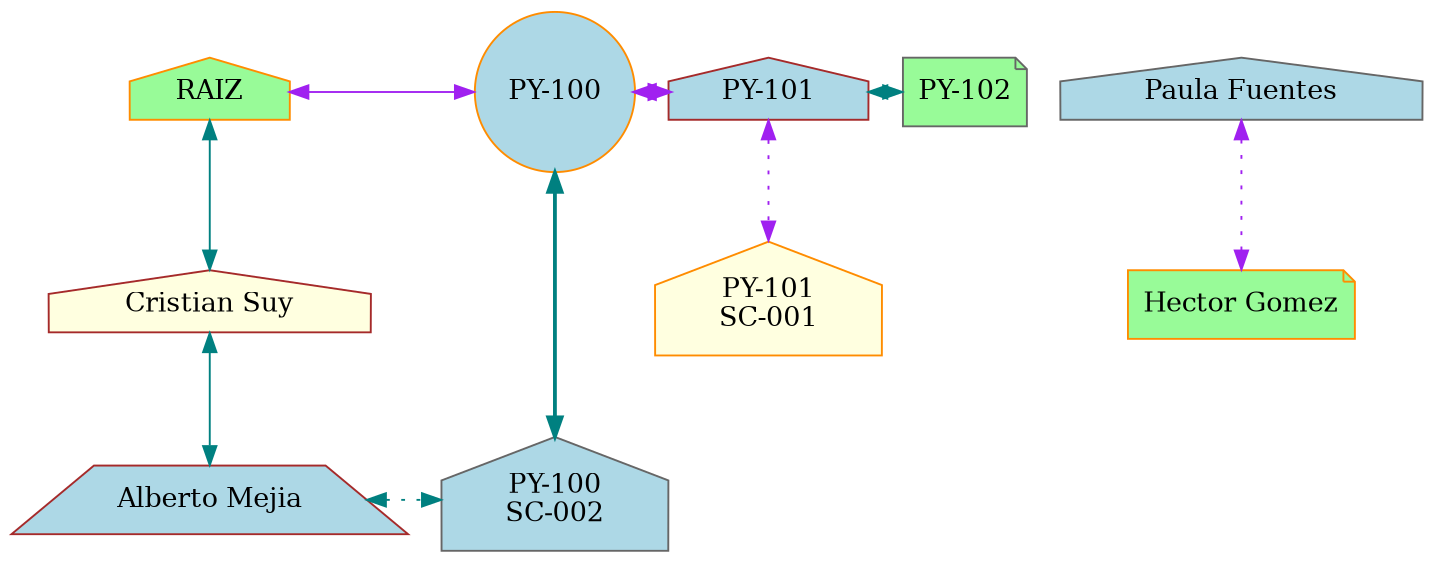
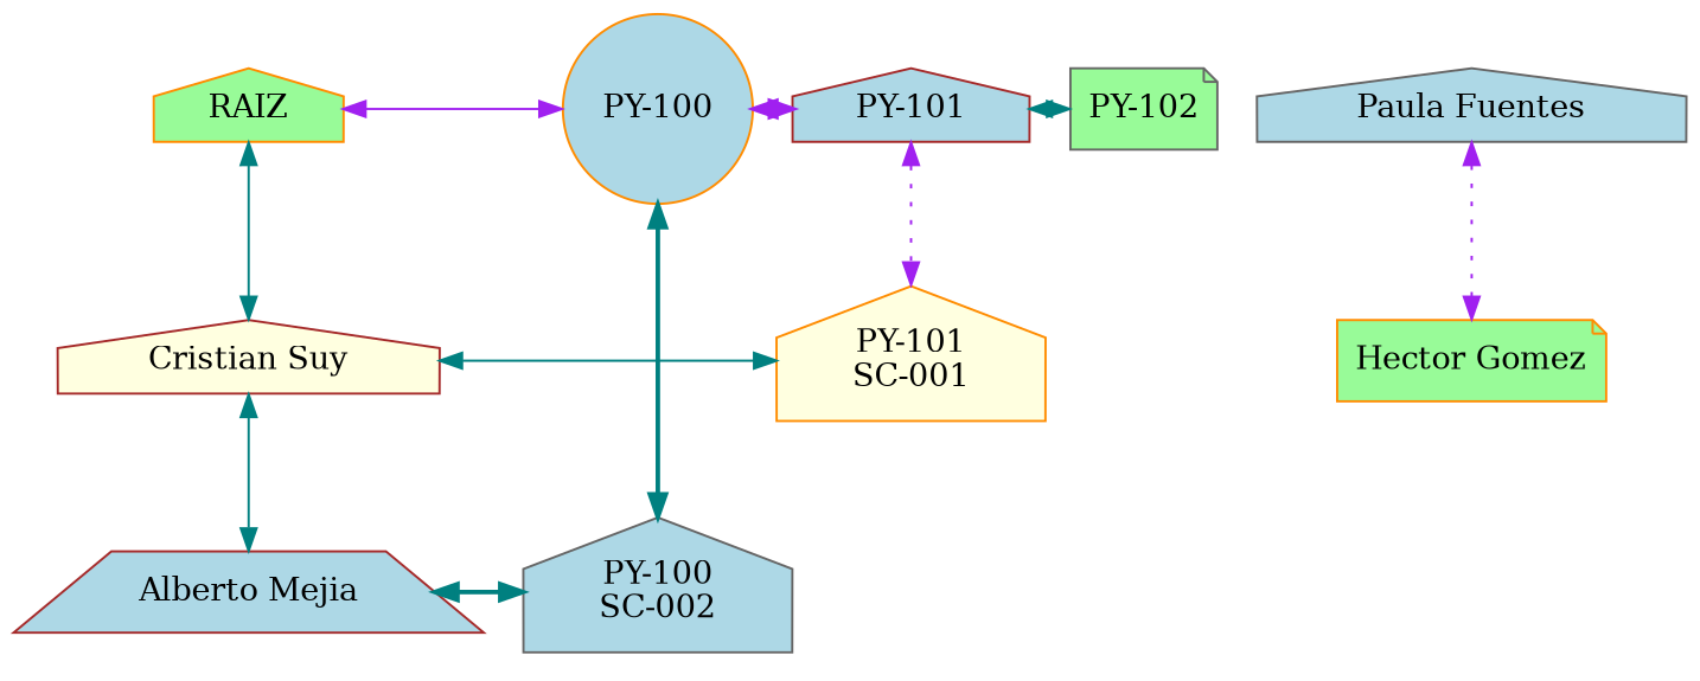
  digraph {
    rankdir=UD
    node [color=darkorange fillcolor=lightblue group=0 shape=house style=filled]
    edge [color=teal dir=both style=solid]
    n1 [fillcolor=palegreen label="RAIZ\n"]
    n2 [group=1 label="PY-100" shape=circle]
    n3 [color=brown group=2 label="PY-101"]
    n4 [color=gray40 fillcolor=palegreen group=3 label="PY-102" shape=note]
    n5 [color=brown fillcolor=lightyellow label="Cristian Suy"]
    n6 [fillcolor=lightyellow group=2 label="PY-101\nSC-001"]
    n7 [color=brown label="Alberto Mejia" shape=trapezium]
    n8 [color=gray40 group=1 label="PY-100\nSC-002"]
    n9 [color=gray40 label="Paula Fuentes"]
    n10 [fillcolor=palegreen label="Hector Gomez" shape=note]
    subgraph sub_1 {
      rank=same
      n1
      n2
      n3
      n4
    }
    subgraph sub_2 {
      rank=same
      n5
      n6
    }
    subgraph sub_3 {
      rank=same
      n7
      n8
    }
    subgraph sub_4 {
      rank=same
      n9
    }
    subgraph sub_5 {
      rank=same
      n10
    }
    n1 -> n2 [color=purple]
    n1 -> n5
    n2 -> n3 [color=purple style=bold]
    n2 -> n8 [style=bold]
    n3 -> n4 [style=dotted]
    n3 -> n6 [color=purple style=dotted]
+   n5 -> n6
    n5 -> n7
-   n7 -> n8 [style=dotted]
+   n7 -> n8 [style=bold]
    n9 -> n10 [color=purple style=dotted]
  }
